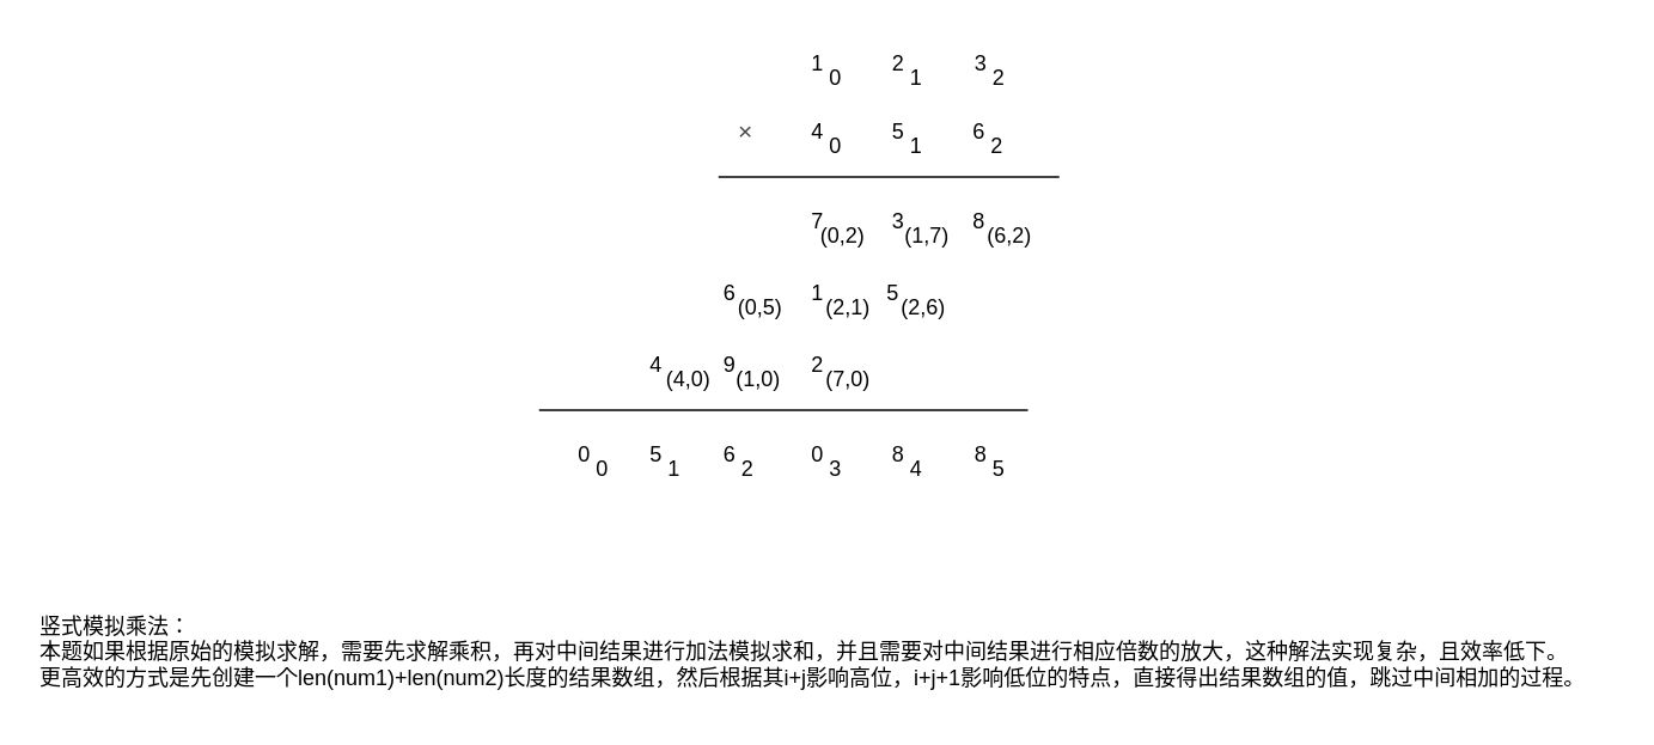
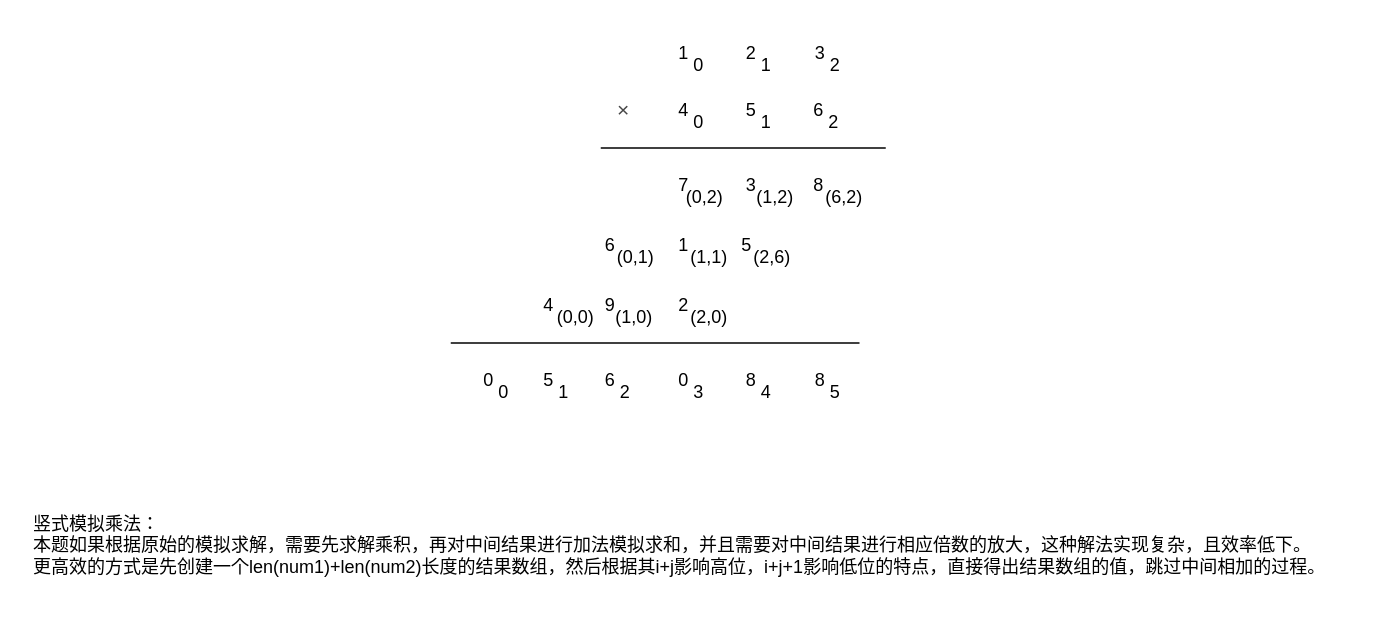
  <mxCell id="0" />
  <mxCell id="1" parent="0" />
  <mxCell id="2" value="" style="endArrow=none;html=1;rounded=0;" edge="1" parent="1"><mxGeometry width="50" height="50" relative="1" as="geometry"><mxPoint x="400" y="98" as="sourcePoint" /><mxPoint x="590" y="98" as="targetPoint" /></mxGeometry></mxCell>
  <mxCell id="3" value="" style="endArrow=none;html=1;rounded=0;" edge="1" parent="1"><mxGeometry width="50" height="50" relative="1" as="geometry"><mxPoint x="300" y="228" as="sourcePoint" /><mxPoint x="572.5" y="228" as="targetPoint" /></mxGeometry></mxCell>
  <mxCell id="4" value="&lt;span style=&quot;color: rgb(71, 71, 71); font-family: Arial, sans-serif; font-size: 14px; text-align: start; text-wrap-mode: wrap; background-color: rgb(255, 255, 255);&quot;&gt;×&lt;/span&gt;" style="text;html=1;align=center;verticalAlign=middle;resizable=0;points=[];autosize=1;strokeColor=none;fillColor=none;" vertex="1" parent="1"><mxGeometry x="400" y="58" width="30" height="30" as="geometry" /></mxCell>
  <mxCell id="5" value="8" style="text;html=1;align=center;verticalAlign=middle;resizable=0;points=[];autosize=1;strokeColor=none;fillColor=none;" vertex="1" parent="1"><mxGeometry x="485" y="238" width="30" height="30" as="geometry" /></mxCell>
  <mxCell id="6" value="4" style="text;html=1;align=center;verticalAlign=middle;resizable=0;points=[];autosize=1;strokeColor=none;fillColor=none;" vertex="1" parent="1"><mxGeometry x="495" y="246" width="30" height="30" as="geometry" /></mxCell>
  <mxCell id="7" value="5" style="text;html=1;align=center;verticalAlign=middle;resizable=0;points=[];autosize=1;strokeColor=none;fillColor=none;container=1;" vertex="1" parent="1"><mxGeometry x="350" y="238" width="30" height="30" as="geometry" /></mxCell>
  <mxCell id="8" value="1" style="text;html=1;align=center;verticalAlign=middle;resizable=0;points=[];autosize=1;strokeColor=none;fillColor=none;" vertex="1" parent="1"><mxGeometry x="360" y="246" width="30" height="30" as="geometry" /></mxCell>
  <mxCell id="9" value="6" style="text;html=1;align=center;verticalAlign=middle;resizable=0;points=[];autosize=1;strokeColor=none;fillColor=none;" vertex="1" parent="1"><mxGeometry x="390.5" y="238" width="30" height="30" as="geometry" /></mxCell>
  <mxCell id="10" value="2" style="text;html=1;align=center;verticalAlign=middle;resizable=0;points=[];autosize=1;strokeColor=none;fillColor=none;container=1;" vertex="1" parent="1"><mxGeometry x="400.5" y="246" width="30" height="30" as="geometry" /></mxCell>
  <mxCell id="11" value="" style="group" vertex="1" connectable="0" parent="1"><mxGeometry x="310" y="238" width="40" height="38" as="geometry" /></mxCell>
  <mxCell id="12" value="0" style="text;html=1;align=center;verticalAlign=middle;resizable=0;points=[];autosize=1;strokeColor=none;fillColor=none;" vertex="1" parent="11"><mxGeometry width="30" height="30" as="geometry" /></mxCell>
  <mxCell id="13" value="0" style="text;html=1;align=center;verticalAlign=middle;resizable=0;points=[];autosize=1;strokeColor=none;fillColor=none;" vertex="1" parent="11"><mxGeometry x="10" y="8" width="30" height="30" as="geometry" /></mxCell>
  <mxCell id="14" value="" style="group" vertex="1" connectable="0" parent="1"><mxGeometry x="440" y="238" width="40" height="38" as="geometry" /></mxCell>
  <mxCell id="15" value="0" style="text;html=1;align=center;verticalAlign=middle;resizable=0;points=[];autosize=1;strokeColor=none;fillColor=none;" vertex="1" parent="14"><mxGeometry width="30" height="30" as="geometry" /></mxCell>
  <mxCell id="16" value="3" style="text;html=1;align=center;verticalAlign=middle;resizable=0;points=[];autosize=1;strokeColor=none;fillColor=none;" vertex="1" parent="14"><mxGeometry x="10" y="8" width="30" height="30" as="geometry" /></mxCell>
  <mxCell id="17" value="" style="group" vertex="1" connectable="0" parent="1"><mxGeometry x="531" y="238" width="40" height="38" as="geometry" /></mxCell>
  <mxCell id="18" value="8" style="text;html=1;align=center;verticalAlign=middle;resizable=0;points=[];autosize=1;strokeColor=none;fillColor=none;" vertex="1" parent="17"><mxGeometry width="30" height="30" as="geometry" /></mxCell>
  <mxCell id="19" value="5" style="text;html=1;align=center;verticalAlign=middle;resizable=0;points=[];autosize=1;strokeColor=none;fillColor=none;" vertex="1" parent="17"><mxGeometry x="10" y="8" width="30" height="30" as="geometry" /></mxCell>
  <mxCell id="20" value="" style="group" vertex="1" connectable="0" parent="1"><mxGeometry x="440" y="20" width="40" height="38" as="geometry" /></mxCell>
  <mxCell id="21" value="1" style="text;html=1;align=center;verticalAlign=middle;resizable=0;points=[];autosize=1;strokeColor=none;fillColor=none;" vertex="1" parent="20"><mxGeometry width="30" height="30" as="geometry" /></mxCell>
  <mxCell id="22" value="0" style="text;html=1;align=center;verticalAlign=middle;resizable=0;points=[];autosize=1;strokeColor=none;fillColor=none;" vertex="1" parent="20"><mxGeometry x="10" y="8" width="30" height="30" as="geometry" /></mxCell>
  <mxCell id="23" value="" style="group" vertex="1" connectable="0" parent="1"><mxGeometry x="485" y="20" width="40" height="38" as="geometry" /></mxCell>
  <mxCell id="24" value="2" style="text;html=1;align=center;verticalAlign=middle;resizable=0;points=[];autosize=1;strokeColor=none;fillColor=none;" vertex="1" parent="23"><mxGeometry width="30" height="30" as="geometry" /></mxCell>
  <mxCell id="25" value="1" style="text;html=1;align=center;verticalAlign=middle;resizable=0;points=[];autosize=1;strokeColor=none;fillColor=none;" vertex="1" parent="23"><mxGeometry x="10" y="8" width="30" height="30" as="geometry" /></mxCell>
  <mxCell id="26" value="" style="group" vertex="1" connectable="0" parent="1"><mxGeometry x="531" y="20" width="40" height="38" as="geometry" /></mxCell>
  <mxCell id="27" value="3" style="text;html=1;align=center;verticalAlign=middle;resizable=0;points=[];autosize=1;strokeColor=none;fillColor=none;" vertex="1" parent="26"><mxGeometry width="30" height="30" as="geometry" /></mxCell>
  <mxCell id="28" value="2" style="text;html=1;align=center;verticalAlign=middle;resizable=0;points=[];autosize=1;strokeColor=none;fillColor=none;" vertex="1" parent="26"><mxGeometry x="10" y="8" width="30" height="30" as="geometry" /></mxCell>
  <mxCell id="29" value="" style="group" vertex="1" connectable="0" parent="1"><mxGeometry x="530" y="58" width="40" height="38" as="geometry" /></mxCell>
  <mxCell id="30" value="6" style="text;html=1;align=center;verticalAlign=middle;resizable=0;points=[];autosize=1;strokeColor=none;fillColor=none;" vertex="1" parent="29"><mxGeometry width="30" height="30" as="geometry" /></mxCell>
  <mxCell id="31" value="2" style="text;html=1;align=center;verticalAlign=middle;resizable=0;points=[];autosize=1;strokeColor=none;fillColor=none;" vertex="1" parent="29"><mxGeometry x="10" y="8" width="30" height="30" as="geometry" /></mxCell>
  <mxCell id="32" value="" style="group" vertex="1" connectable="0" parent="1"><mxGeometry x="485" y="58" width="40" height="38" as="geometry" /></mxCell>
  <mxCell id="33" value="5" style="text;html=1;align=center;verticalAlign=middle;resizable=0;points=[];autosize=1;strokeColor=none;fillColor=none;" vertex="1" parent="32"><mxGeometry width="30" height="30" as="geometry" /></mxCell>
  <mxCell id="34" value="1" style="text;html=1;align=center;verticalAlign=middle;resizable=0;points=[];autosize=1;strokeColor=none;fillColor=none;" vertex="1" parent="32"><mxGeometry x="10" y="8" width="30" height="30" as="geometry" /></mxCell>
  <mxCell id="35" value="" style="group" vertex="1" connectable="0" parent="1"><mxGeometry x="440" y="58" width="40" height="38" as="geometry" /></mxCell>
  <mxCell id="36" value="4" style="text;html=1;align=center;verticalAlign=middle;resizable=0;points=[];autosize=1;strokeColor=none;fillColor=none;" vertex="1" parent="35"><mxGeometry width="30" height="30" as="geometry" /></mxCell>
  <mxCell id="37" value="0" style="text;html=1;align=center;verticalAlign=middle;resizable=0;points=[];autosize=1;strokeColor=none;fillColor=none;" vertex="1" parent="35"><mxGeometry x="10" y="8" width="30" height="30" as="geometry" /></mxCell>
  <mxCell id="38" value="" style="group" vertex="1" connectable="0" parent="1"><mxGeometry x="440" y="108" width="54" height="38" as="geometry" /></mxCell>
  <mxCell id="39" value="7" style="text;html=1;align=center;verticalAlign=middle;resizable=0;points=[];autosize=1;strokeColor=none;fillColor=none;" vertex="1" parent="38"><mxGeometry width="30" height="30" as="geometry" /></mxCell>
  <mxCell id="40" value="(0,2)" style="text;html=1;align=center;verticalAlign=middle;resizable=0;points=[];autosize=1;strokeColor=none;fillColor=none;" vertex="1" parent="38"><mxGeometry x="4" y="8" width="50" height="30" as="geometry" /></mxCell>
  <mxCell id="41" value="" style="group" vertex="1" connectable="0" parent="1"><mxGeometry x="485" y="108" width="56" height="38" as="geometry" /></mxCell>
  <mxCell id="42" value="3" style="text;html=1;align=center;verticalAlign=middle;resizable=0;points=[];autosize=1;strokeColor=none;fillColor=none;" vertex="1" parent="41"><mxGeometry width="30" height="30" as="geometry" /></mxCell>
- <mxCell id="43" value="(1,7)" style="text;html=1;align=center;verticalAlign=middle;resizable=0;points=[];autosize=1;strokeColor=none;fillColor=none;" vertex="1" parent="41"><mxGeometry x="6" y="8" width="50" height="30" as="geometry" /></mxCell>
+ <mxCell id="43" value="(1,2)" style="text;html=1;align=center;verticalAlign=middle;resizable=0;points=[];autosize=1;strokeColor=none;fillColor=none;" vertex="1" parent="41"><mxGeometry x="6" y="8" width="50" height="30" as="geometry" /></mxCell>
  <mxCell id="44" value="" style="group" vertex="1" connectable="0" parent="1"><mxGeometry x="530" y="108" width="57" height="38" as="geometry" /></mxCell>
  <mxCell id="45" value="8" style="text;html=1;align=center;verticalAlign=middle;resizable=0;points=[];autosize=1;strokeColor=none;fillColor=none;" vertex="1" parent="44"><mxGeometry width="30" height="30" as="geometry" /></mxCell>
  <mxCell id="46" value="(6,2)" style="text;html=1;align=center;verticalAlign=middle;resizable=0;points=[];autosize=1;strokeColor=none;fillColor=none;" vertex="1" parent="44"><mxGeometry x="7" y="8" width="50" height="30" as="geometry" /></mxCell>
  <mxCell id="47" value="" style="group" vertex="1" connectable="0" parent="1"><mxGeometry x="390.5" y="148" width="57" height="38" as="geometry" /></mxCell>
  <mxCell id="48" value="6" style="text;html=1;align=center;verticalAlign=middle;resizable=0;points=[];autosize=1;strokeColor=none;fillColor=none;" vertex="1" parent="47"><mxGeometry width="30" height="30" as="geometry" /></mxCell>
- <mxCell id="49" value="(0,5)" style="text;html=1;align=center;verticalAlign=middle;resizable=0;points=[];autosize=1;strokeColor=none;fillColor=none;" vertex="1" parent="47"><mxGeometry x="7" y="8" width="50" height="30" as="geometry" /></mxCell>
+ <mxCell id="49" value="(0,1)" style="text;html=1;align=center;verticalAlign=middle;resizable=0;points=[];autosize=1;strokeColor=none;fillColor=none;" vertex="1" parent="47"><mxGeometry x="7" y="8" width="50" height="30" as="geometry" /></mxCell>
  <mxCell id="50" value="" style="group" vertex="1" connectable="0" parent="1"><mxGeometry x="350" y="188" width="58" height="38" as="geometry" /></mxCell>
  <mxCell id="51" value="4" style="text;html=1;align=center;verticalAlign=middle;resizable=0;points=[];autosize=1;strokeColor=none;fillColor=none;" vertex="1" parent="50"><mxGeometry width="30" height="30" as="geometry" /></mxCell>
- <mxCell id="52" value="(4,0)" style="text;html=1;align=center;verticalAlign=middle;resizable=0;points=[];autosize=1;strokeColor=none;fillColor=none;" vertex="1" parent="50"><mxGeometry x="8" y="8" width="50" height="30" as="geometry" /></mxCell>
+ <mxCell id="52" value="(0,0)" style="text;html=1;align=center;verticalAlign=middle;resizable=0;points=[];autosize=1;strokeColor=none;fillColor=none;" vertex="1" parent="50"><mxGeometry x="8" y="8" width="50" height="30" as="geometry" /></mxCell>
  <mxCell id="53" value="" style="group" vertex="1" connectable="0" parent="1"><mxGeometry x="482" y="148" width="57" height="38" as="geometry" /></mxCell>
  <mxCell id="54" value="5" style="text;html=1;align=center;verticalAlign=middle;resizable=0;points=[];autosize=1;strokeColor=none;fillColor=none;" vertex="1" parent="53"><mxGeometry width="30" height="30" as="geometry" /></mxCell>
  <mxCell id="55" value="(2,6)" style="text;html=1;align=center;verticalAlign=middle;resizable=0;points=[];autosize=1;strokeColor=none;fillColor=none;" vertex="1" parent="53"><mxGeometry x="7" y="8" width="50" height="30" as="geometry" /></mxCell>
  <mxCell id="56" value="" style="group" vertex="1" connectable="0" parent="1"><mxGeometry x="440" y="188" width="57" height="38" as="geometry" /></mxCell>
  <mxCell id="57" value="2" style="text;html=1;align=center;verticalAlign=middle;resizable=0;points=[];autosize=1;strokeColor=none;fillColor=none;" vertex="1" parent="56"><mxGeometry width="30" height="30" as="geometry" /></mxCell>
- <mxCell id="58" value="(7,0)" style="text;html=1;align=center;verticalAlign=middle;resizable=0;points=[];autosize=1;strokeColor=none;fillColor=none;" vertex="1" parent="56"><mxGeometry x="7" y="8" width="50" height="30" as="geometry" /></mxCell>
+ <mxCell id="58" value="(2,0)" style="text;html=1;align=center;verticalAlign=middle;resizable=0;points=[];autosize=1;strokeColor=none;fillColor=none;" vertex="1" parent="56"><mxGeometry x="7" y="8" width="50" height="30" as="geometry" /></mxCell>
  <mxCell id="59" value="" style="group" vertex="1" connectable="0" parent="1"><mxGeometry x="390.5" y="188" width="56" height="38" as="geometry" /></mxCell>
  <mxCell id="60" value="9" style="text;html=1;align=center;verticalAlign=middle;resizable=0;points=[];autosize=1;strokeColor=none;fillColor=none;" vertex="1" parent="59"><mxGeometry width="30" height="30" as="geometry" /></mxCell>
  <mxCell id="61" value="(1,0)" style="text;html=1;align=center;verticalAlign=middle;resizable=0;points=[];autosize=1;strokeColor=none;fillColor=none;" vertex="1" parent="59"><mxGeometry x="6" y="8" width="50" height="30" as="geometry" /></mxCell>
  <mxCell id="62" value="" style="group" vertex="1" connectable="0" parent="1"><mxGeometry x="440" y="148" width="57" height="38" as="geometry" /></mxCell>
  <mxCell id="63" value="1" style="text;html=1;align=center;verticalAlign=middle;resizable=0;points=[];autosize=1;strokeColor=none;fillColor=none;" vertex="1" parent="62"><mxGeometry width="30" height="30" as="geometry" /></mxCell>
- <mxCell id="64" value="(2,1)" style="text;html=1;align=center;verticalAlign=middle;resizable=0;points=[];autosize=1;strokeColor=none;fillColor=none;" vertex="1" parent="62"><mxGeometry x="7" y="8" width="50" height="30" as="geometry" /></mxCell>
+ <mxCell id="64" value="(1,1)" style="text;html=1;align=center;verticalAlign=middle;resizable=0;points=[];autosize=1;strokeColor=none;fillColor=none;" vertex="1" parent="62"><mxGeometry x="7" y="8" width="50" height="30" as="geometry" /></mxCell>
  <mxCell id="65" value="竖式模拟乘法：&lt;div&gt;本题如果根据原始的模拟求解，需要先求解乘积，再对中间结果进行加法模拟求和，并且需要对中间结果进行相应倍数的放大，这种解法实现复杂，且效率低下。&lt;/div&gt;&lt;div&gt;更高效的方式是先创建一个len(num1)+len(num2)长度的结果数组，然后根据其i+j影响高位，i+j+1影响低位的特点，直接得出结果数组的值，跳过中间相加的过程。&lt;/div&gt;" style="text;html=1;align=left;verticalAlign=middle;resizable=0;points=[];autosize=1;strokeColor=none;fillColor=none;" vertex="1" parent="1"><mxGeometry x="20" y="333" width="880" height="60" as="geometry" /></mxCell>
